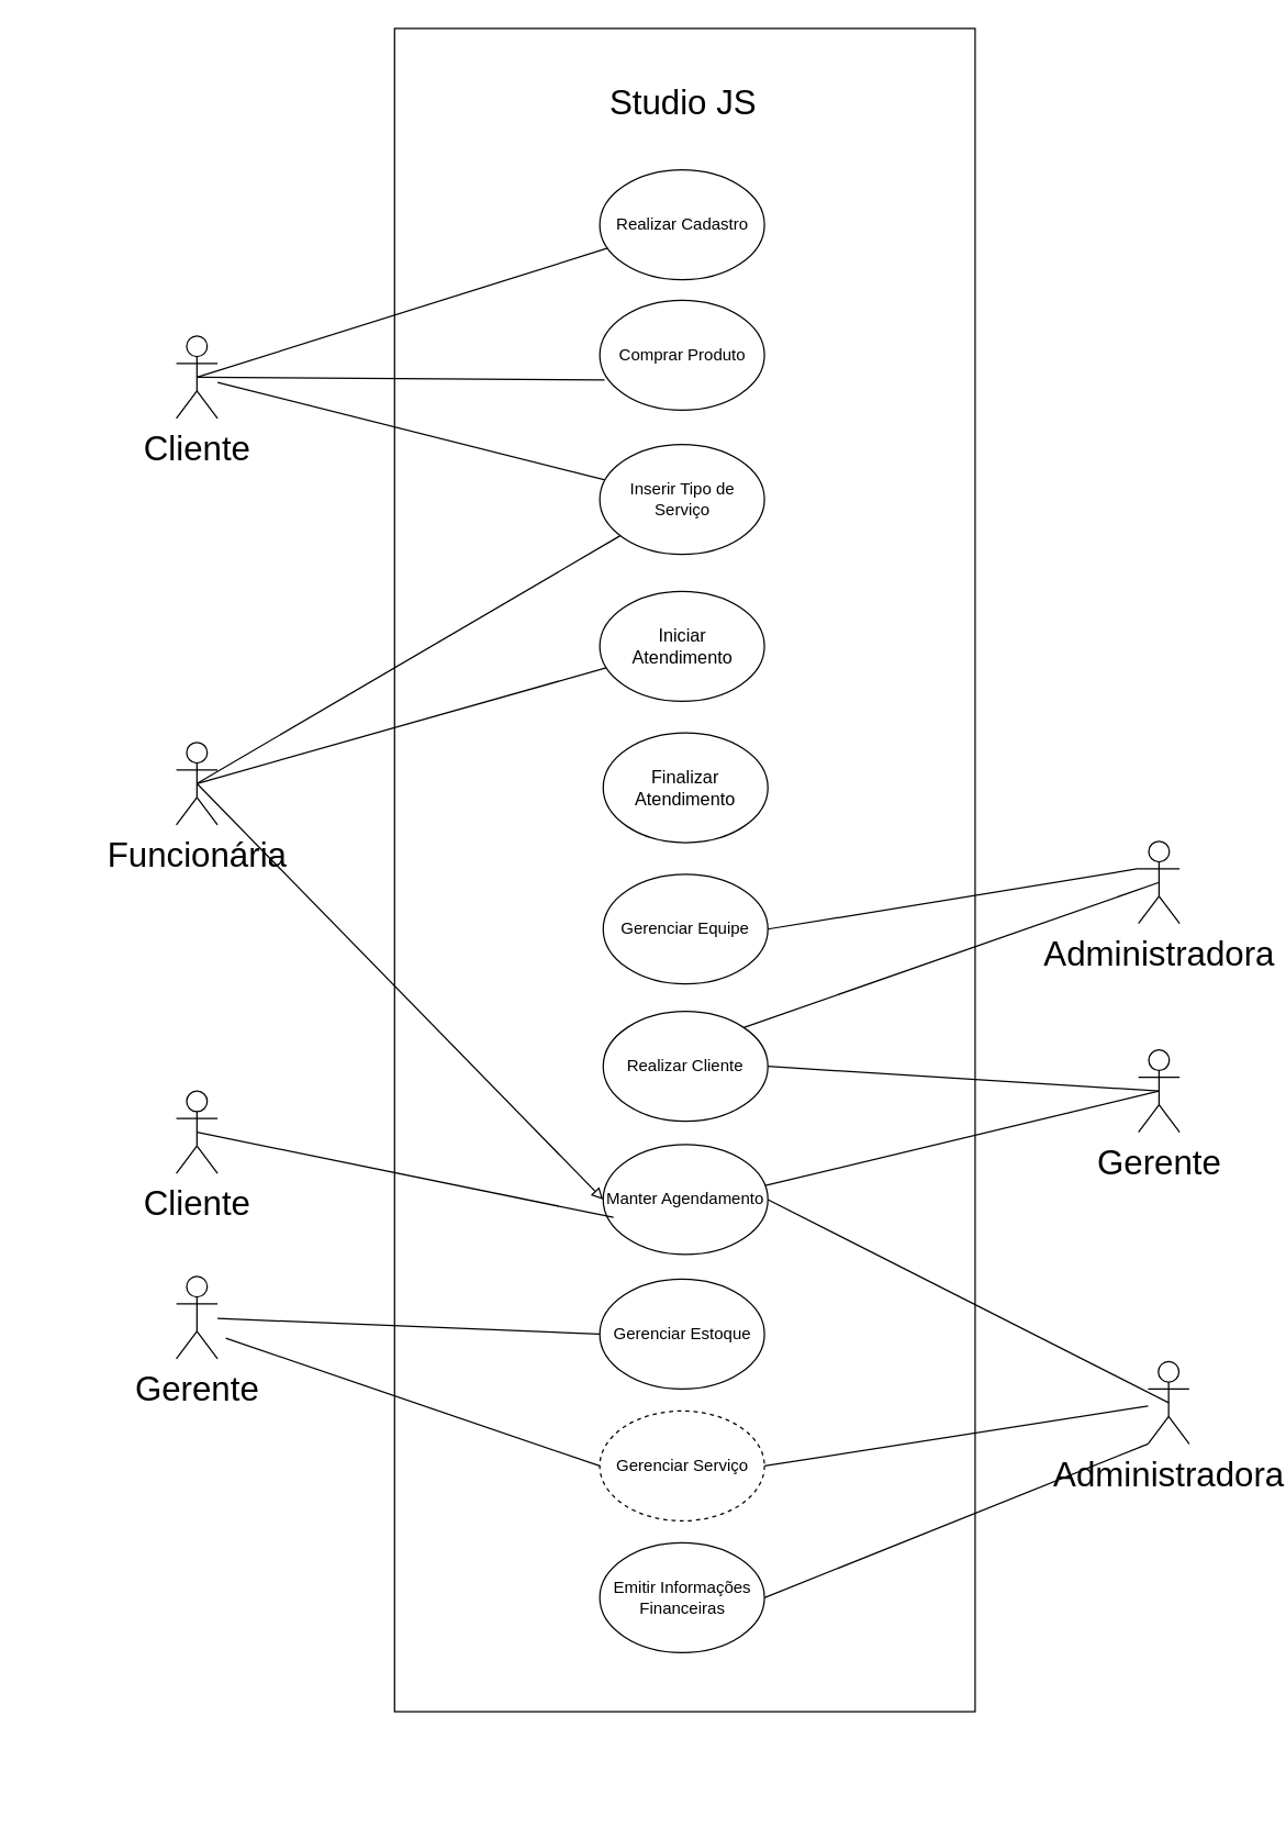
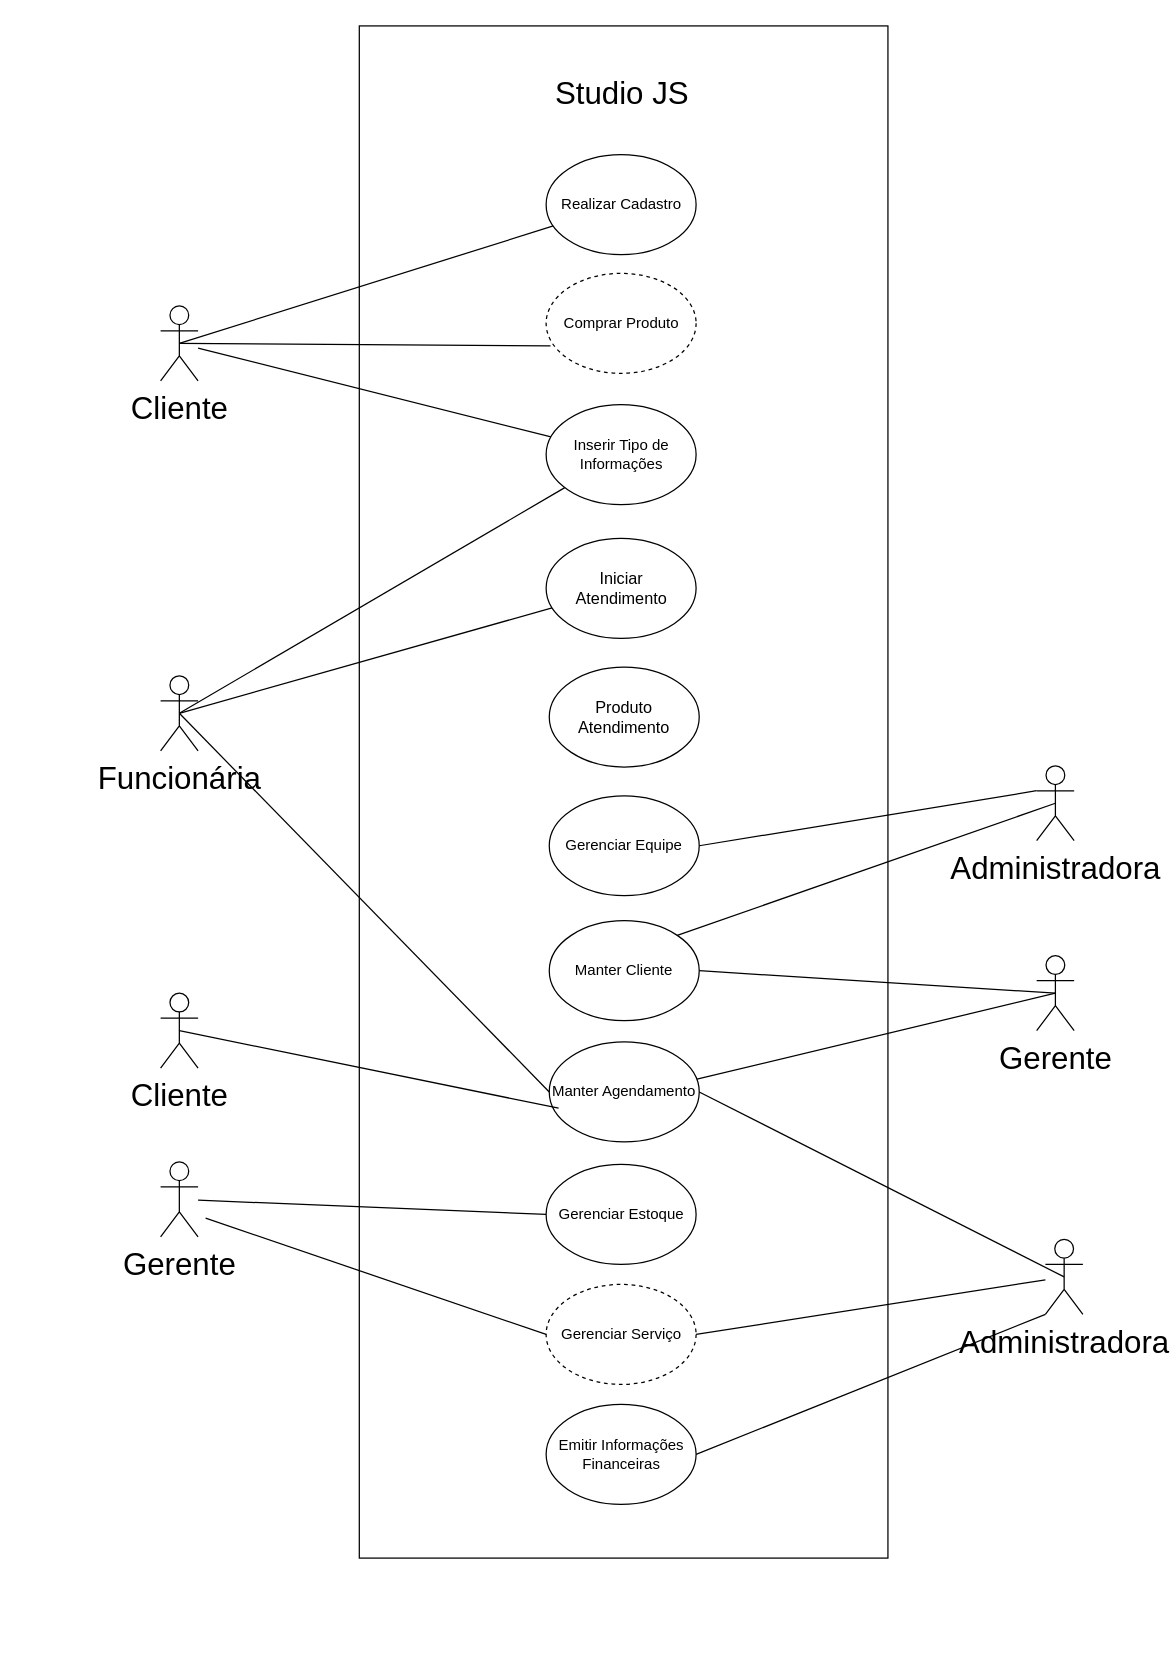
  <mxCell id="0" />
  <mxCell id="1" parent="0" />
  <mxCell id="2" value="" style="group" parent="1" vertex="1" connectable="0"><mxGeometry x="20" y="127" width="706" height="1190" as="geometry" /></mxCell>
  <mxCell id="3" value="" style="rounded=0;whiteSpace=wrap;html=1;gradientColor=none;container=0;" parent="2" vertex="1"><mxGeometry x="267" y="-107" width="423" height="1226" as="geometry" /></mxCell>
  <mxCell id="4" value="" style="group" parent="2" vertex="1" connectable="0"><mxGeometry x="108" y="413" width="30" height="60" as="geometry" /></mxCell>
  <mxCell id="5" value="Funcionária" style="shape=umlActor;verticalLabelPosition=bottom;verticalAlign=top;html=1;outlineConnect=0;fontSize=25;gradientColor=none;" parent="4" vertex="1"><mxGeometry width="30" height="60" as="geometry" /></mxCell>
  <mxCell id="6" style="edgeStyle=none;rounded=0;orthogonalLoop=1;jettySize=auto;html=1;exitX=0.5;exitY=0.5;exitDx=0;exitDy=0;exitPerimeter=0;fontSize=25;endArrow=none;endFill=0;" parent="2" source="5" target="10" edge="1"><mxGeometry relative="1" as="geometry" /></mxCell>
  <mxCell id="7" style="edgeStyle=none;rounded=0;orthogonalLoop=1;jettySize=auto;html=1;fontSize=25;endArrow=none;endFill=0;exitX=0.5;exitY=0.5;exitDx=0;exitDy=0;exitPerimeter=0;" parent="2" source="5" target="16" edge="1"><mxGeometry relative="1" as="geometry" /></mxCell>
  <mxCell id="8" value="Gerenciar Equipe" style="ellipse;whiteSpace=wrap;html=1;container=0;" parent="2" vertex="1"><mxGeometry x="419" y="509" width="120" height="80" as="geometry" /></mxCell>
  <mxCell id="9" value="Manter Agendamento" style="ellipse;whiteSpace=wrap;html=1;container=0;" parent="2" vertex="1"><mxGeometry x="419" y="706" width="120" height="80" as="geometry" /></mxCell>
  <mxCell id="10" value="&lt;font style=&quot;font-size: 13px&quot;&gt;Iniciar &lt;br&gt;Atendimento&lt;/font&gt;" style="ellipse;whiteSpace=wrap;html=1;container=0;" parent="2" vertex="1"><mxGeometry x="416.5" y="303" width="120" height="80" as="geometry" /></mxCell>
- <mxCell id="11" style="edgeStyle=none;rounded=0;orthogonalLoop=1;jettySize=auto;html=1;exitX=0.5;exitY=0.5;exitDx=0;exitDy=0;exitPerimeter=0;entryX=0;entryY=0.5;entryDx=0;entryDy=0;fontSize=13;endArrow=block;endFill=0;" parent="2" source="5" target="9" edge="1"><mxGeometry relative="1" as="geometry" /></mxCell>
+ <mxCell id="11" style="edgeStyle=none;rounded=0;orthogonalLoop=1;jettySize=auto;html=1;exitX=0.5;exitY=0.5;exitDx=0;exitDy=0;exitPerimeter=0;entryX=0;entryY=0.5;entryDx=0;entryDy=0;fontSize=13;endArrow=none;endFill=0;" parent="2" source="5" target="9" edge="1"><mxGeometry relative="1" as="geometry" /></mxCell>
  <mxCell id="12" value="Gerente" style="shape=umlActor;verticalLabelPosition=bottom;verticalAlign=top;html=1;outlineConnect=0;fontSize=25;gradientColor=none;" parent="2" vertex="1"><mxGeometry x="108" y="802" width="30" height="60" as="geometry" /></mxCell>
  <mxCell id="13" style="edgeStyle=none;rounded=0;orthogonalLoop=1;jettySize=auto;html=1;fontSize=13;endArrow=none;endFill=0;entryX=0;entryY=0.5;entryDx=0;entryDy=0;" parent="2" source="12" target="20" edge="1"><mxGeometry relative="1" as="geometry"><mxPoint x="759" y="884" as="targetPoint" /></mxGeometry></mxCell>
  <mxCell id="14" style="rounded=0;orthogonalLoop=1;jettySize=auto;html=1;fontSize=25;endArrow=none;endFill=0;exitX=0.5;exitY=0.5;exitDx=0;exitDy=0;exitPerimeter=0;" parent="2" source="15" edge="1"><mxGeometry relative="1" as="geometry"><mxPoint x="420" y="149" as="targetPoint" /></mxGeometry></mxCell>
  <mxCell id="15" value="Cliente" style="shape=umlActor;verticalLabelPosition=bottom;verticalAlign=top;html=1;outlineConnect=0;fontSize=25;gradientColor=none;" parent="2" vertex="1"><mxGeometry x="108" y="117" width="30" height="60" as="geometry" /></mxCell>
- <mxCell id="16" value="Inserir Tipo de Serviço" style="ellipse;whiteSpace=wrap;html=1;container=0;" parent="2" vertex="1"><mxGeometry x="416.5" y="196" width="120" height="80" as="geometry" /></mxCell>
+ <mxCell id="16" value="Inserir Tipo de Informações" style="ellipse;whiteSpace=wrap;html=1;container=0;" parent="2" vertex="1"><mxGeometry x="416.5" y="196" width="120" height="80" as="geometry" /></mxCell>
  <mxCell id="17" value="" style="group" parent="2" vertex="1" connectable="0"><mxGeometry x="416.5" y="30" width="125" height="1089" as="geometry" /></mxCell>
  <mxCell id="18" value="Realizar Cadastro" style="ellipse;whiteSpace=wrap;html=1;container=0;" parent="17" vertex="1"><mxGeometry y="-34" width="120" height="80" as="geometry" /></mxCell>
- <mxCell id="19" value="&lt;font style=&quot;font-size: 13px&quot;&gt;Finalizar Atendimento&lt;/font&gt;" style="ellipse;whiteSpace=wrap;html=1;container=0;" parent="17" vertex="1"><mxGeometry x="2.5" y="376" width="120" height="80" as="geometry" /></mxCell>
+ <mxCell id="19" value="&lt;font style=&quot;font-size: 13px&quot;&gt;Produto Atendimento&lt;/font&gt;" style="ellipse;whiteSpace=wrap;html=1;container=0;" parent="17" vertex="1"><mxGeometry x="2.5" y="376" width="120" height="80" as="geometry" /></mxCell>
  <mxCell id="20" value="Gerenciar Estoque" style="ellipse;whiteSpace=wrap;html=1;container=0;" parent="17" vertex="1"><mxGeometry y="774" width="120" height="80" as="geometry" /></mxCell>
  <mxCell id="21" value="Emitir Informações Financeiras" style="ellipse;whiteSpace=wrap;html=1;container=0;" parent="2" vertex="1"><mxGeometry x="416.5" y="996" width="120" height="80" as="geometry" /></mxCell>
  <mxCell id="22" style="rounded=0;orthogonalLoop=1;jettySize=auto;html=1;fontSize=25;endArrow=none;endFill=0;" parent="2" source="15" target="16" edge="1"><mxGeometry relative="1" as="geometry"><mxPoint x="430" y="159" as="targetPoint" /><mxPoint x="85" y="164" as="sourcePoint" /></mxGeometry></mxCell>
  <mxCell id="23" value="Gerenciar Serviço" style="ellipse;whiteSpace=wrap;html=1;container=0;dashed=1;" parent="2" vertex="1"><mxGeometry x="416.5" y="900" width="120" height="80" as="geometry" /></mxCell>
  <mxCell id="24" value="Cliente" style="shape=umlActor;verticalLabelPosition=bottom;verticalAlign=top;html=1;outlineConnect=0;fontSize=25;gradientColor=none;" parent="2" vertex="1"><mxGeometry x="108" y="667" width="30" height="60" as="geometry" /></mxCell>
  <mxCell id="25" style="rounded=0;orthogonalLoop=1;jettySize=auto;html=1;fontSize=25;endArrow=none;endFill=0;exitX=0.5;exitY=0.5;exitDx=0;exitDy=0;exitPerimeter=0;" parent="2" source="15" target="18" edge="1"><mxGeometry relative="1" as="geometry"><mxPoint x="430" y="159" as="targetPoint" /><mxPoint x="133" y="157" as="sourcePoint" /></mxGeometry></mxCell>
- <mxCell id="26" value="Comprar Produto" style="ellipse;whiteSpace=wrap;html=1;container=0;" parent="2" vertex="1"><mxGeometry x="416.5" y="91" width="120" height="80" as="geometry" /></mxCell>
- <mxCell id="27" value="Realizar Cliente" style="ellipse;whiteSpace=wrap;html=1;container=0;" parent="2" vertex="1"><mxGeometry x="419" y="609" width="120" height="80" as="geometry" /></mxCell>
+ <mxCell id="26" value="Comprar Produto" style="ellipse;whiteSpace=wrap;html=1;container=0;dashed=1;" parent="2" vertex="1"><mxGeometry x="416.5" y="91" width="120" height="80" as="geometry" /></mxCell>
+ <mxCell id="27" value="Manter Cliente" style="ellipse;whiteSpace=wrap;html=1;container=0;" parent="2" vertex="1"><mxGeometry x="419" y="609" width="120" height="80" as="geometry" /></mxCell>
  <mxCell id="28" value="&lt;font style=&quot;font-size: 25px;&quot;&gt;Studio JS&lt;/font&gt;" style="text;html=1;align=center;verticalAlign=middle;resizable=0;points=[];autosize=1;strokeColor=none;fillColor=none;fontSize=25;container=0;" parent="2" vertex="1"><mxGeometry x="418" y="-71" width="117" height="34" as="geometry" /></mxCell>
  <mxCell id="29" style="edgeStyle=none;rounded=0;orthogonalLoop=1;jettySize=auto;html=1;exitX=0.5;exitY=0.5;exitDx=0;exitDy=0;exitPerimeter=0;fontSize=13;endArrow=none;endFill=0;entryX=1;entryY=0.5;entryDx=0;entryDy=0;" parent="1" source="31" target="9" edge="1"><mxGeometry relative="1" as="geometry"><mxPoint x="566" y="826" as="targetPoint" /></mxGeometry></mxCell>
  <mxCell id="30" style="edgeStyle=none;rounded=0;orthogonalLoop=1;jettySize=auto;html=1;exitX=0;exitY=1;exitDx=0;exitDy=0;exitPerimeter=0;entryX=1;entryY=0.5;entryDx=0;entryDy=0;fontSize=13;endArrow=none;endFill=0;" parent="1" source="31" target="21" edge="1"><mxGeometry relative="1" as="geometry" /></mxCell>
  <mxCell id="31" value="Administradora" style="shape=umlActor;verticalLabelPosition=bottom;verticalAlign=top;html=1;outlineConnect=0;fontSize=25;gradientColor=none;" parent="1" vertex="1"><mxGeometry x="836" y="991" width="30" height="60" as="geometry" /></mxCell>
  <mxCell id="32" style="edgeStyle=none;rounded=0;orthogonalLoop=1;jettySize=auto;html=1;entryX=1;entryY=0.5;entryDx=0;entryDy=0;fontSize=13;endArrow=none;endFill=0;exitX=0.5;exitY=0.5;exitDx=0;exitDy=0;exitPerimeter=0;" parent="1" source="34" target="27" edge="1"><mxGeometry relative="1" as="geometry" /></mxCell>
  <mxCell id="33" style="edgeStyle=none;rounded=0;orthogonalLoop=1;jettySize=auto;html=1;exitX=0.5;exitY=0.5;exitDx=0;exitDy=0;exitPerimeter=0;entryX=0.985;entryY=0.372;entryDx=0;entryDy=0;entryPerimeter=0;fontSize=13;endArrow=none;endFill=0;" parent="1" source="34" target="9" edge="1"><mxGeometry relative="1" as="geometry" /></mxCell>
  <mxCell id="34" value="Gerente" style="shape=umlActor;verticalLabelPosition=bottom;verticalAlign=top;html=1;outlineConnect=0;fontSize=25;gradientColor=none;" parent="1" vertex="1"><mxGeometry x="829" y="764" width="30" height="60" as="geometry" /></mxCell>
  <mxCell id="35" style="edgeStyle=none;rounded=0;orthogonalLoop=1;jettySize=auto;html=1;entryX=1;entryY=0.5;entryDx=0;entryDy=0;fontSize=13;endArrow=none;endFill=0;exitX=0;exitY=0.333;exitDx=0;exitDy=0;exitPerimeter=0;" parent="1" source="37" target="8" edge="1"><mxGeometry relative="1" as="geometry" /></mxCell>
  <mxCell id="36" style="edgeStyle=none;rounded=0;orthogonalLoop=1;jettySize=auto;html=1;entryX=1;entryY=0;entryDx=0;entryDy=0;fontSize=13;endArrow=none;endFill=0;exitX=0.5;exitY=0.5;exitDx=0;exitDy=0;exitPerimeter=0;" parent="1" source="37" target="27" edge="1"><mxGeometry relative="1" as="geometry" /></mxCell>
  <mxCell id="37" value="Administradora" style="shape=umlActor;verticalLabelPosition=bottom;verticalAlign=top;html=1;outlineConnect=0;fontSize=25;gradientColor=none;" parent="1" vertex="1"><mxGeometry x="829" y="612" width="30" height="60" as="geometry" /></mxCell>
  <mxCell id="38" style="edgeStyle=none;rounded=0;orthogonalLoop=1;jettySize=auto;html=1;fontSize=13;endArrow=none;endFill=0;entryX=0;entryY=0.5;entryDx=0;entryDy=0;" parent="1" target="23" edge="1"><mxGeometry relative="1" as="geometry"><mxPoint x="446.5" y="992" as="targetPoint" /><mxPoint x="164" y="974" as="sourcePoint" /></mxGeometry></mxCell>
  <mxCell id="39" style="edgeStyle=none;rounded=0;orthogonalLoop=1;jettySize=auto;html=1;fontSize=13;endArrow=none;endFill=0;entryX=1;entryY=0.5;entryDx=0;entryDy=0;" parent="1" source="31" target="23" edge="1"><mxGeometry relative="1" as="geometry"><mxPoint x="566.5" y="886" as="targetPoint" /><mxPoint x="861" y="1031" as="sourcePoint" /></mxGeometry></mxCell>
  <mxCell id="40" style="edgeStyle=none;rounded=0;orthogonalLoop=1;jettySize=auto;html=1;exitX=0.5;exitY=0.5;exitDx=0;exitDy=0;exitPerimeter=0;entryX=0;entryY=0.5;entryDx=0;entryDy=0;fontSize=13;endArrow=none;endFill=0;" parent="1" source="24" edge="1"><mxGeometry relative="1" as="geometry"><mxPoint x="153" y="580" as="sourcePoint" /><mxPoint x="446.5" y="886" as="targetPoint" /></mxGeometry></mxCell>
